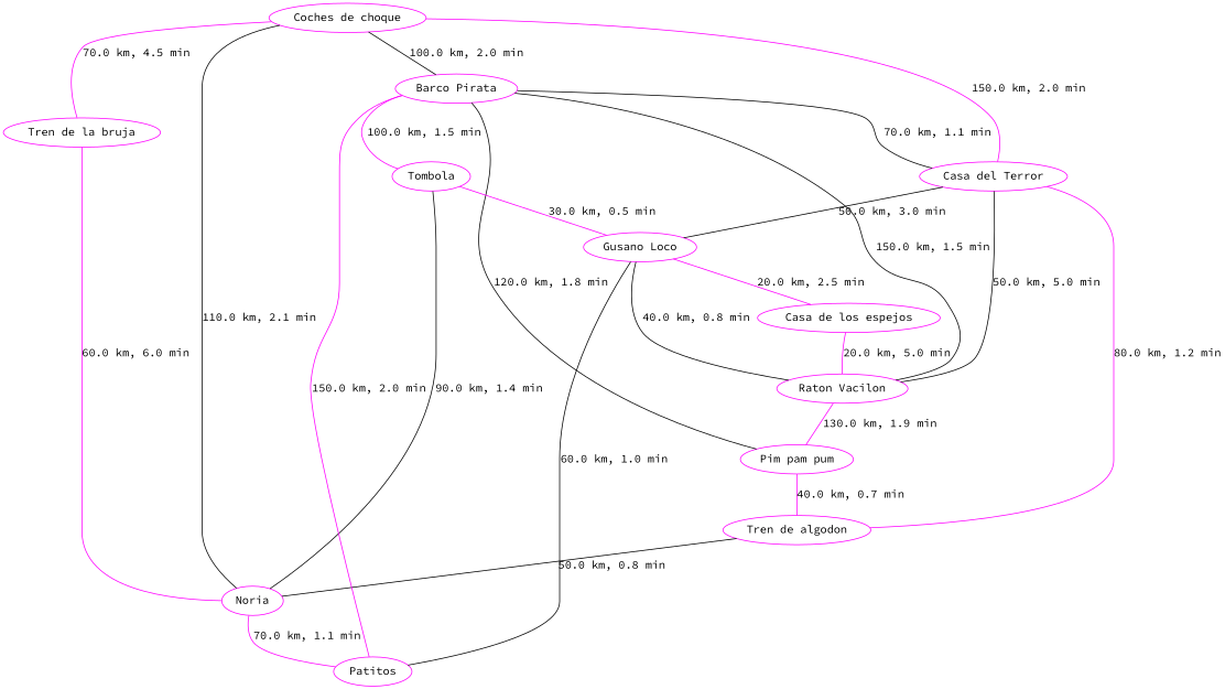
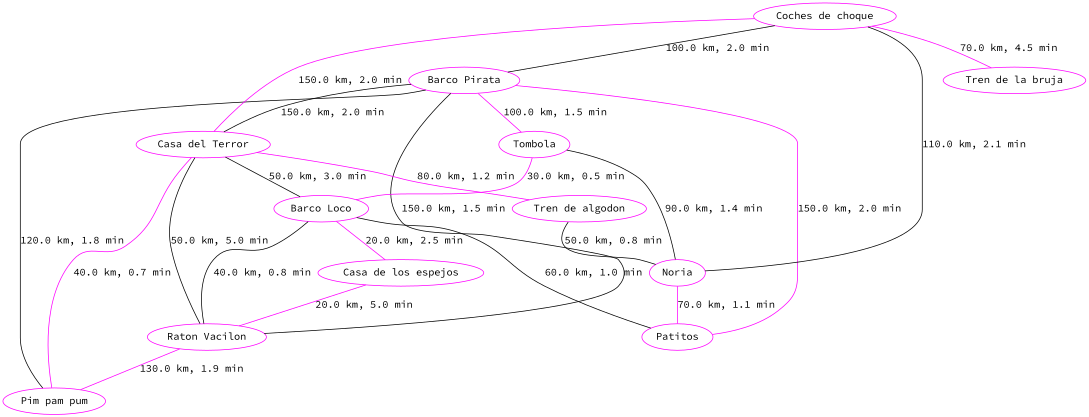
  strict graph {
    fontname="Source Code Pro"
    node [color=magenta fontname="Source Code Pro"]
    edge [color=magenta fontname="Source Code Pro"]
    n1 [label="Barco Pirata"]
    n2 [label="Casa del Terror"]
    n3 [label=Tombola]
    n4 [label="Raton Vacilon"]
    n5 [label="Pim pam pum"]
-   n6 [label="Gusano Loco"]
+   n6 [label="Barco Loco"]
    n7 [label="Tren de algodon"]
    n8 [label=Noria]
    n9 [label=Patitos]
    n10 [label="Casa de los espejos"]
    n11 [label="Coches de choque"]
    n12 [label="Tren de la bruja"]
-   n1 -- n2 [color=black label="70.0 km, 1.1 min"]
+   n1 -- n2 [color=black label="150.0 km, 2.0 min"]
    n1 -- n3 [label="100.0 km, 1.5 min"]
    n1 -- n4 [color=black label="150.0 km, 1.5 min"]
    n1 -- n5 [color=black label="120.0 km, 1.8 min"]
    n2 -- n4 [color=black label="50.0 km, 5.0 min"]
    n2 -- n6 [color=black label="50.0 km, 3.0 min"]
    n2 -- n7 [label="80.0 km, 1.2 min"]
    n3 -- n6 [label="30.0 km, 0.5 min"]
    n3 -- n8 [color=black label="90.0 km, 1.4 min"]
    n4 -- n5 [label="130.0 km, 1.9 min"]
-   n5 -- n7 [label="40.0 km, 0.7 min"]
+   n5 -- n2 [label="40.0 km, 0.7 min"]
    n6 -- n4 [color=black label="40.0 km, 0.8 min"]
    n6 -- n9 [color=black label="60.0 km, 1.0 min"]
    n6 -- n10 [label="20.0 km, 2.5 min"]
    n7 -- n8 [color=black label="50.0 km, 0.8 min"]
    n8 -- n9 [label="70.0 km, 1.1 min"]
    n9 -- n1 [label="150.0 km, 2.0 min"]
    n10 -- n4 [label="20.0 km, 5.0 min"]
    n11 -- n1 [color=black label="100.0 km, 2.0 min"]
    n11 -- n2 [label="150.0 km, 2.0 min"]
    n11 -- n8 [color=black label="110.0 km, 2.1 min"]
    n11 -- n12 [label="70.0 km, 4.5 min"]
-   n12 -- n8 [label="60.0 km, 6.0 min"]
  }
